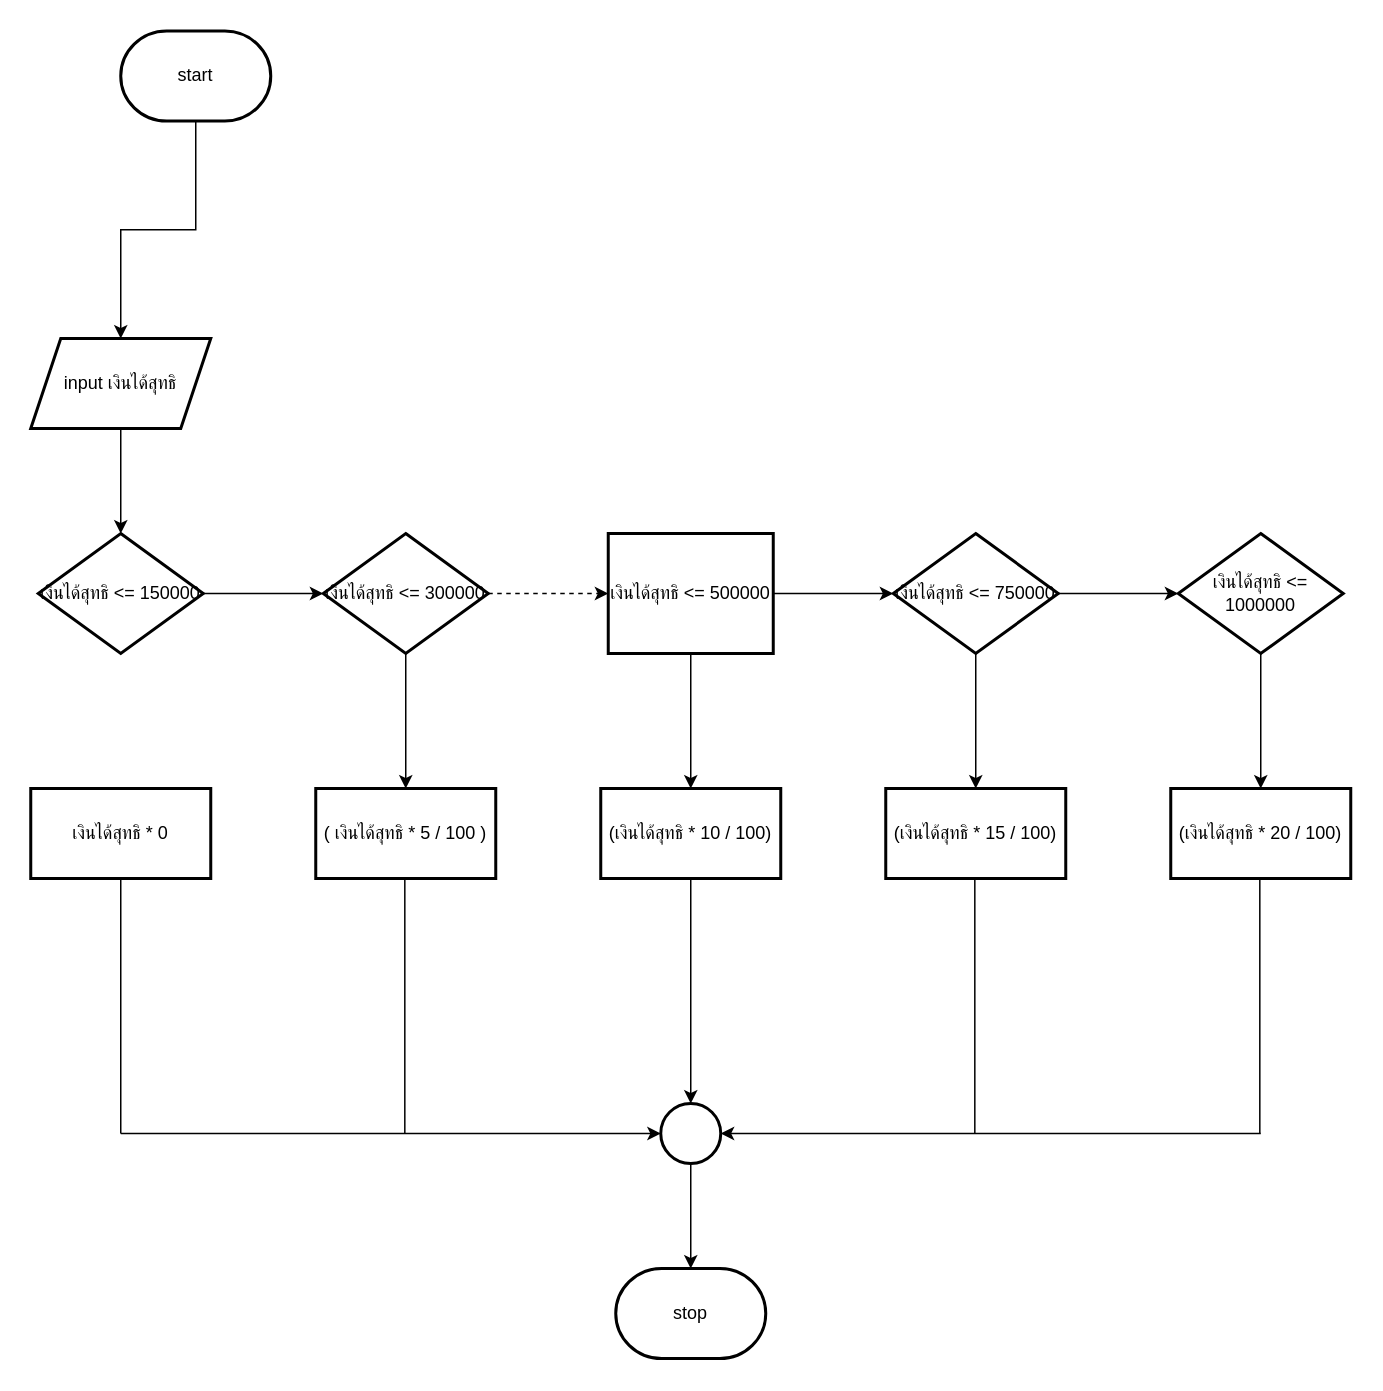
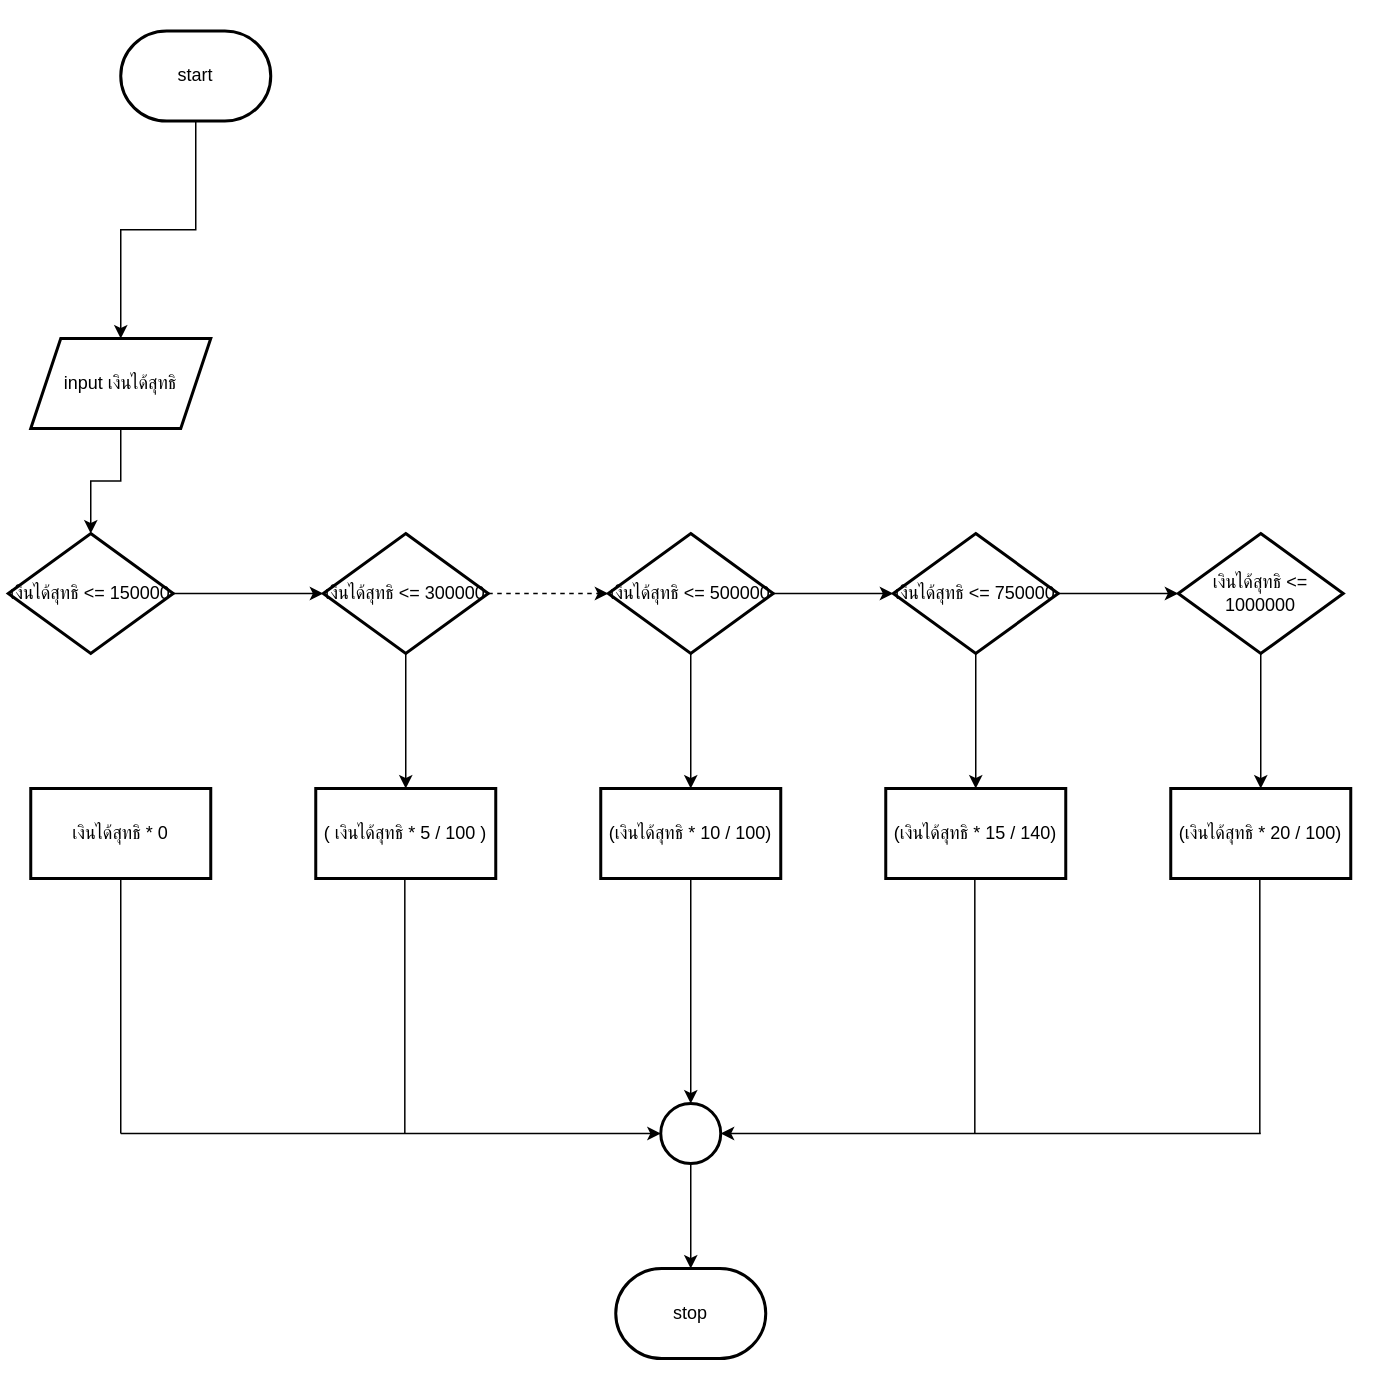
  <mxCell id="0" />
  <mxCell id="1" parent="0" />
  <mxCell id="2" value="start" style="strokeWidth=2;html=1;shape=mxgraph.flowchart.terminator;whiteSpace=wrap;" vertex="1" parent="1"><mxGeometry x="80" y="20" width="100" height="60" as="geometry" /></mxCell>
  <mxCell id="3" value="" style="edgeStyle=orthogonalEdgeStyle;rounded=0;orthogonalLoop=1;jettySize=auto;html=1;" edge="1" parent="1" source="4" target="6"><mxGeometry relative="1" as="geometry" /></mxCell>
  <mxCell id="4" value="input เงินได้สุทธิ" style="shape=parallelogram;perimeter=parallelogramPerimeter;whiteSpace=wrap;html=1;fixedSize=1;strokeWidth=2;" vertex="1" parent="1"><mxGeometry x="20" y="225" width="120" height="60" as="geometry" /></mxCell>
  <mxCell id="5" value="" style="edgeStyle=orthogonalEdgeStyle;rounded=0;orthogonalLoop=1;jettySize=auto;html=1;" edge="1" parent="1" source="6" target="9"><mxGeometry relative="1" as="geometry" /></mxCell>
- <mxCell id="6" value="เงินได้สุทธิ &amp;lt;= 150000" style="rhombus;whiteSpace=wrap;html=1;strokeWidth=2;" vertex="1" parent="1"><mxGeometry x="25" y="355" width="110" height="80" as="geometry" /></mxCell>
+ <mxCell id="6" value="เงินได้สุทธิ &amp;lt;= 150000" style="rhombus;whiteSpace=wrap;html=1;strokeWidth=2;" vertex="1" parent="1"><mxGeometry x="5" y="355" width="110" height="80" as="geometry" /></mxCell>
  <mxCell id="7" value="" style="edgeStyle=orthogonalEdgeStyle;rounded=0;orthogonalLoop=1;jettySize=auto;html=1;dashed=1;" edge="1" parent="1" source="9" target="12"><mxGeometry relative="1" as="geometry" /></mxCell>
  <mxCell id="8" value="" style="edgeStyle=orthogonalEdgeStyle;rounded=0;orthogonalLoop=1;jettySize=auto;html=1;" edge="1" parent="1" source="9" target="19"><mxGeometry relative="1" as="geometry" /></mxCell>
  <mxCell id="9" value="เงินได้สุทธิ &amp;lt;= 300000" style="rhombus;whiteSpace=wrap;html=1;strokeWidth=2;" vertex="1" parent="1"><mxGeometry x="215" y="355" width="110" height="80" as="geometry" /></mxCell>
  <mxCell id="10" value="" style="edgeStyle=orthogonalEdgeStyle;rounded=0;orthogonalLoop=1;jettySize=auto;html=1;" edge="1" parent="1" source="12" target="15"><mxGeometry relative="1" as="geometry" /></mxCell>
  <mxCell id="11" value="" style="edgeStyle=orthogonalEdgeStyle;rounded=0;orthogonalLoop=1;jettySize=auto;html=1;" edge="1" parent="1" source="12" target="20"><mxGeometry relative="1" as="geometry" /></mxCell>
- <mxCell id="12" value="เงินได้สุทธิ &amp;lt;= 500000" style="whiteSpace=wrap;html=1;strokeWidth=2;rounded=0;" vertex="1" parent="1"><mxGeometry x="405" y="355" width="110" height="80" as="geometry" /></mxCell>
+ <mxCell id="12" value="เงินได้สุทธิ &amp;lt;= 500000" style="rhombus;whiteSpace=wrap;html=1;strokeWidth=2;" vertex="1" parent="1"><mxGeometry x="405" y="355" width="110" height="80" as="geometry" /></mxCell>
  <mxCell id="13" value="" style="edgeStyle=orthogonalEdgeStyle;rounded=0;orthogonalLoop=1;jettySize=auto;html=1;" edge="1" parent="1" source="15" target="17"><mxGeometry relative="1" as="geometry" /></mxCell>
  <mxCell id="14" value="" style="edgeStyle=orthogonalEdgeStyle;rounded=0;orthogonalLoop=1;jettySize=auto;html=1;" edge="1" parent="1" source="15" target="21"><mxGeometry relative="1" as="geometry" /></mxCell>
  <mxCell id="15" value="เงินได้สุทธิ &amp;lt;= 750000" style="rhombus;whiteSpace=wrap;html=1;strokeWidth=2;" vertex="1" parent="1"><mxGeometry x="595" y="355" width="110" height="80" as="geometry" /></mxCell>
  <mxCell id="16" value="" style="edgeStyle=orthogonalEdgeStyle;rounded=0;orthogonalLoop=1;jettySize=auto;html=1;" edge="1" parent="1" source="17" target="22"><mxGeometry relative="1" as="geometry" /></mxCell>
  <mxCell id="17" value="เงินได้สุทธิ &amp;lt;= 1000000" style="rhombus;whiteSpace=wrap;html=1;strokeWidth=2;" vertex="1" parent="1"><mxGeometry x="785" y="355" width="110" height="80" as="geometry" /></mxCell>
  <mxCell id="18" value="เงินได้สุทธิ * 0" style="whiteSpace=wrap;html=1;strokeWidth=2;" vertex="1" parent="1"><mxGeometry x="20" y="525" width="120" height="60" as="geometry" /></mxCell>
  <mxCell id="19" value="( เงินได้สุทธิ * 5 / 100 )" style="whiteSpace=wrap;html=1;strokeWidth=2;" vertex="1" parent="1"><mxGeometry x="210" y="525" width="120" height="60" as="geometry" /></mxCell>
  <mxCell id="20" value="(เงินได้สุทธิ * 10 / 100)" style="whiteSpace=wrap;html=1;strokeWidth=2;" vertex="1" parent="1"><mxGeometry x="400" y="525" width="120" height="60" as="geometry" /></mxCell>
- <mxCell id="21" value="(เงินได้สุทธิ * 15 / 100)" style="whiteSpace=wrap;html=1;strokeWidth=2;" vertex="1" parent="1"><mxGeometry x="590" y="525" width="120" height="60" as="geometry" /></mxCell>
+ <mxCell id="21" value="(เงินได้สุทธิ * 15 / 140)" style="whiteSpace=wrap;html=1;strokeWidth=2;" vertex="1" parent="1"><mxGeometry x="590" y="525" width="120" height="60" as="geometry" /></mxCell>
  <mxCell id="22" value="(เงินได้สุทธิ * 20 / 100)" style="whiteSpace=wrap;html=1;strokeWidth=2;" vertex="1" parent="1"><mxGeometry x="780" y="525" width="120" height="60" as="geometry" /></mxCell>
  <mxCell id="23" value="" style="edgeStyle=orthogonalEdgeStyle;rounded=0;orthogonalLoop=1;jettySize=auto;html=1;" edge="1" parent="1" source="24"><mxGeometry relative="1" as="geometry"><mxPoint x="460" y="845" as="targetPoint" /></mxGeometry></mxCell>
  <mxCell id="24" value="" style="ellipse;whiteSpace=wrap;html=1;strokeWidth=2;" vertex="1" parent="1"><mxGeometry x="440" y="735" width="40" height="40" as="geometry" /></mxCell>
  <mxCell id="25" value="" style="endArrow=none;html=1;rounded=0;" edge="1" parent="1"><mxGeometry width="50" height="50" relative="1" as="geometry"><mxPoint x="80" y="755" as="sourcePoint" /><mxPoint x="80" y="585" as="targetPoint" /></mxGeometry></mxCell>
  <mxCell id="26" value="" style="endArrow=none;html=1;rounded=0;" edge="1" parent="1"><mxGeometry width="50" height="50" relative="1" as="geometry"><mxPoint x="269.38" y="755" as="sourcePoint" /><mxPoint x="269.38" y="585" as="targetPoint" /></mxGeometry></mxCell>
  <mxCell id="27" value="" style="endArrow=none;html=1;rounded=0;" edge="1" parent="1"><mxGeometry width="50" height="50" relative="1" as="geometry"><mxPoint x="649.38" y="755" as="sourcePoint" /><mxPoint x="649.38" y="585" as="targetPoint" /></mxGeometry></mxCell>
  <mxCell id="28" value="" style="endArrow=none;html=1;rounded=0;" edge="1" parent="1"><mxGeometry width="50" height="50" relative="1" as="geometry"><mxPoint x="839.38" y="755" as="sourcePoint" /><mxPoint x="839.38" y="585" as="targetPoint" /></mxGeometry></mxCell>
  <mxCell id="29" value="" style="endArrow=classic;html=1;rounded=0;entryX=0;entryY=0.5;entryDx=0;entryDy=0;" edge="1" parent="1" target="24"><mxGeometry width="50" height="50" relative="1" as="geometry"><mxPoint x="80" y="755" as="sourcePoint" /><mxPoint x="130" y="705" as="targetPoint" /></mxGeometry></mxCell>
  <mxCell id="30" value="" style="endArrow=classic;html=1;rounded=0;entryX=1;entryY=0.5;entryDx=0;entryDy=0;" edge="1" parent="1" target="24"><mxGeometry width="50" height="50" relative="1" as="geometry"><mxPoint x="840" y="755" as="sourcePoint" /><mxPoint x="890" y="705" as="targetPoint" /></mxGeometry></mxCell>
  <mxCell id="31" value="" style="endArrow=classic;html=1;rounded=0;entryX=0.5;entryY=0;entryDx=0;entryDy=0;" edge="1" parent="1" target="24"><mxGeometry width="50" height="50" relative="1" as="geometry"><mxPoint x="460" y="585" as="sourcePoint" /><mxPoint x="430" y="625" as="targetPoint" /></mxGeometry></mxCell>
  <mxCell id="32" value="stop" style="strokeWidth=2;html=1;shape=mxgraph.flowchart.terminator;whiteSpace=wrap;" vertex="1" parent="1"><mxGeometry x="410" y="845" width="100" height="60" as="geometry" /></mxCell>
  <mxCell id="33" value="" style="edgeStyle=orthogonalEdgeStyle;rounded=0;orthogonalLoop=1;jettySize=auto;html=1;entryX=0.5;entryY=0;entryDx=0;entryDy=0;exitX=0.5;exitY=1;exitDx=0;exitDy=0;exitPerimeter=0;" edge="1" parent="1" source="2" target="4"><mxGeometry relative="1" as="geometry"><mxPoint x="79.74" y="170" as="sourcePoint" /><mxPoint x="80" y="220" as="targetPoint" /></mxGeometry></mxCell>
